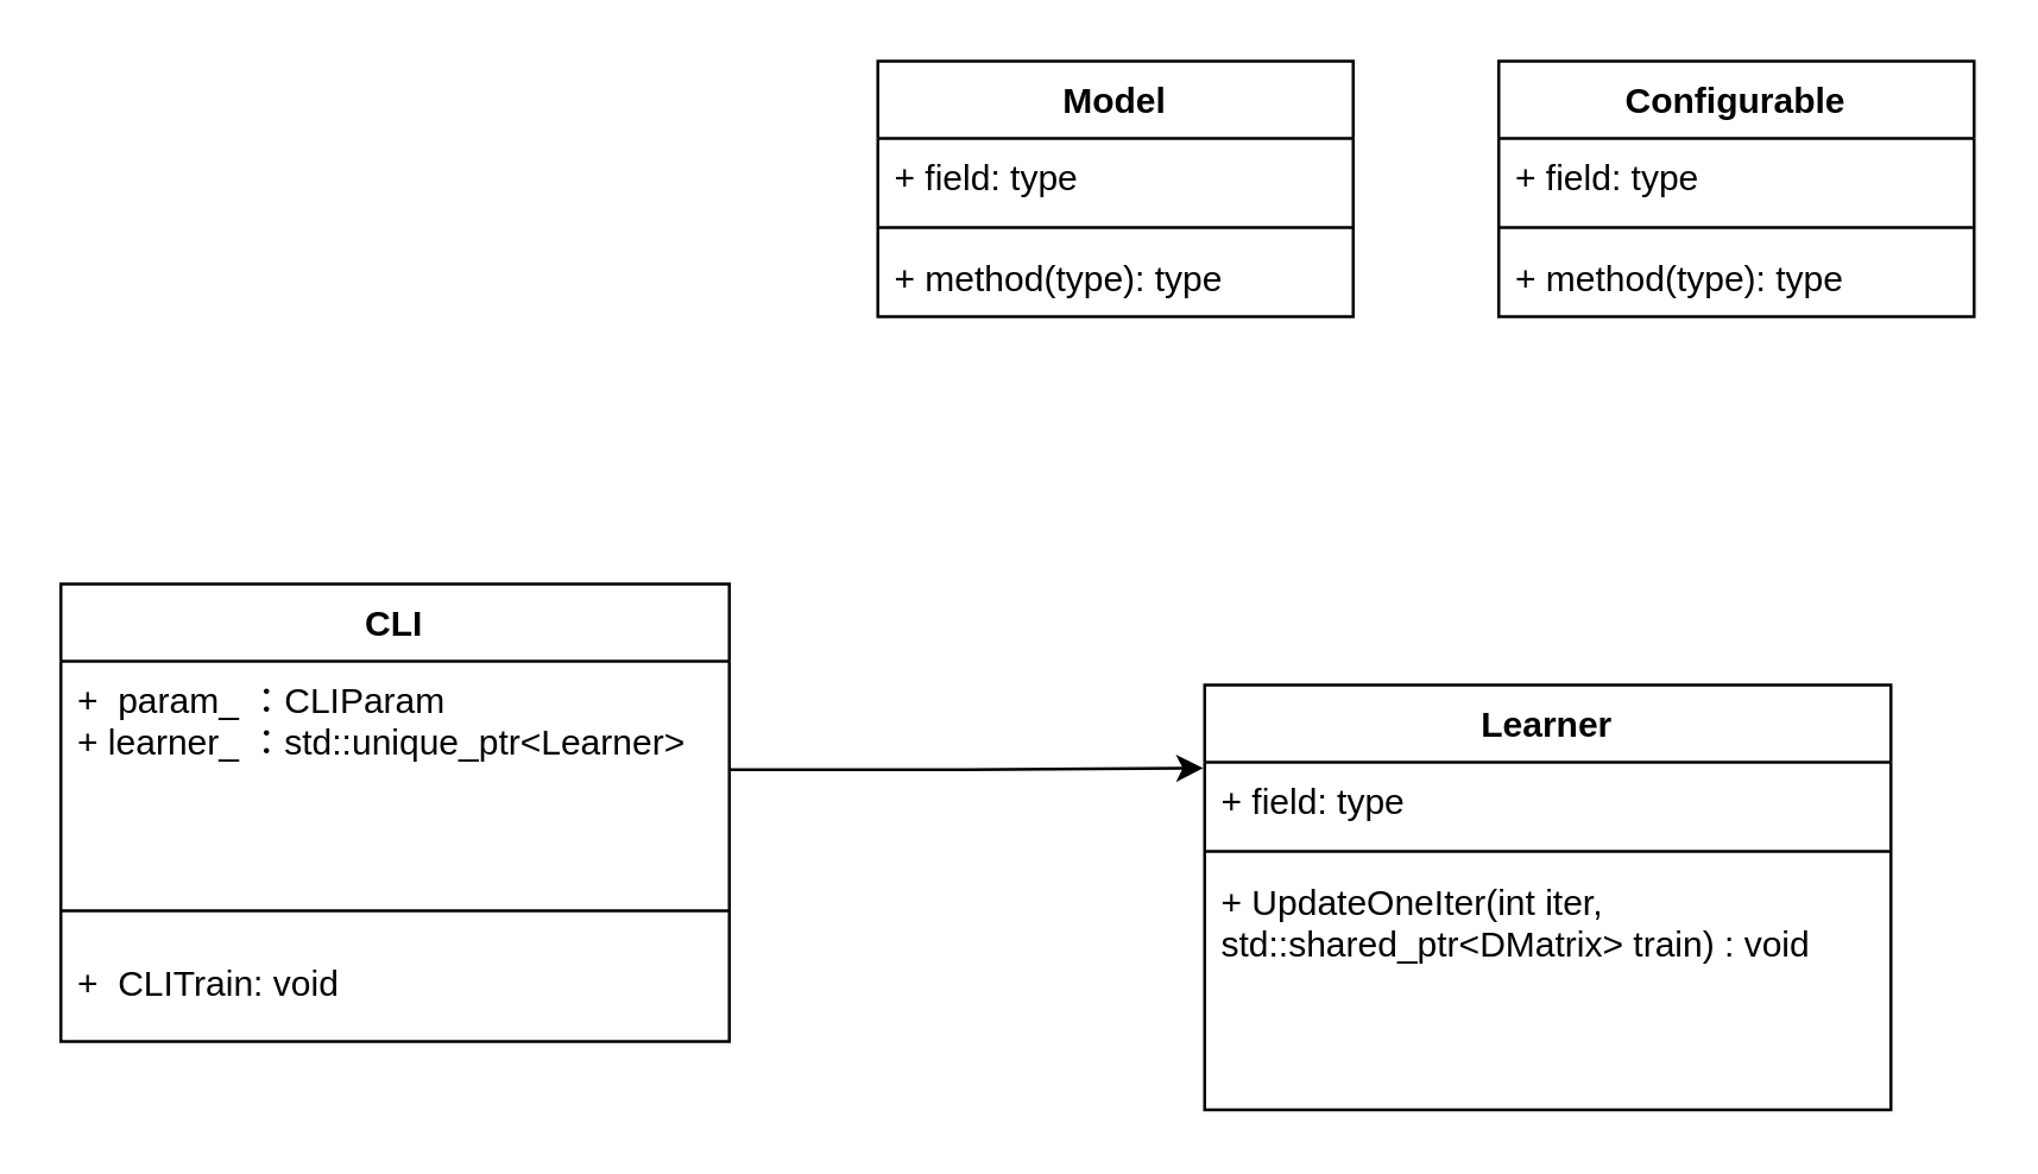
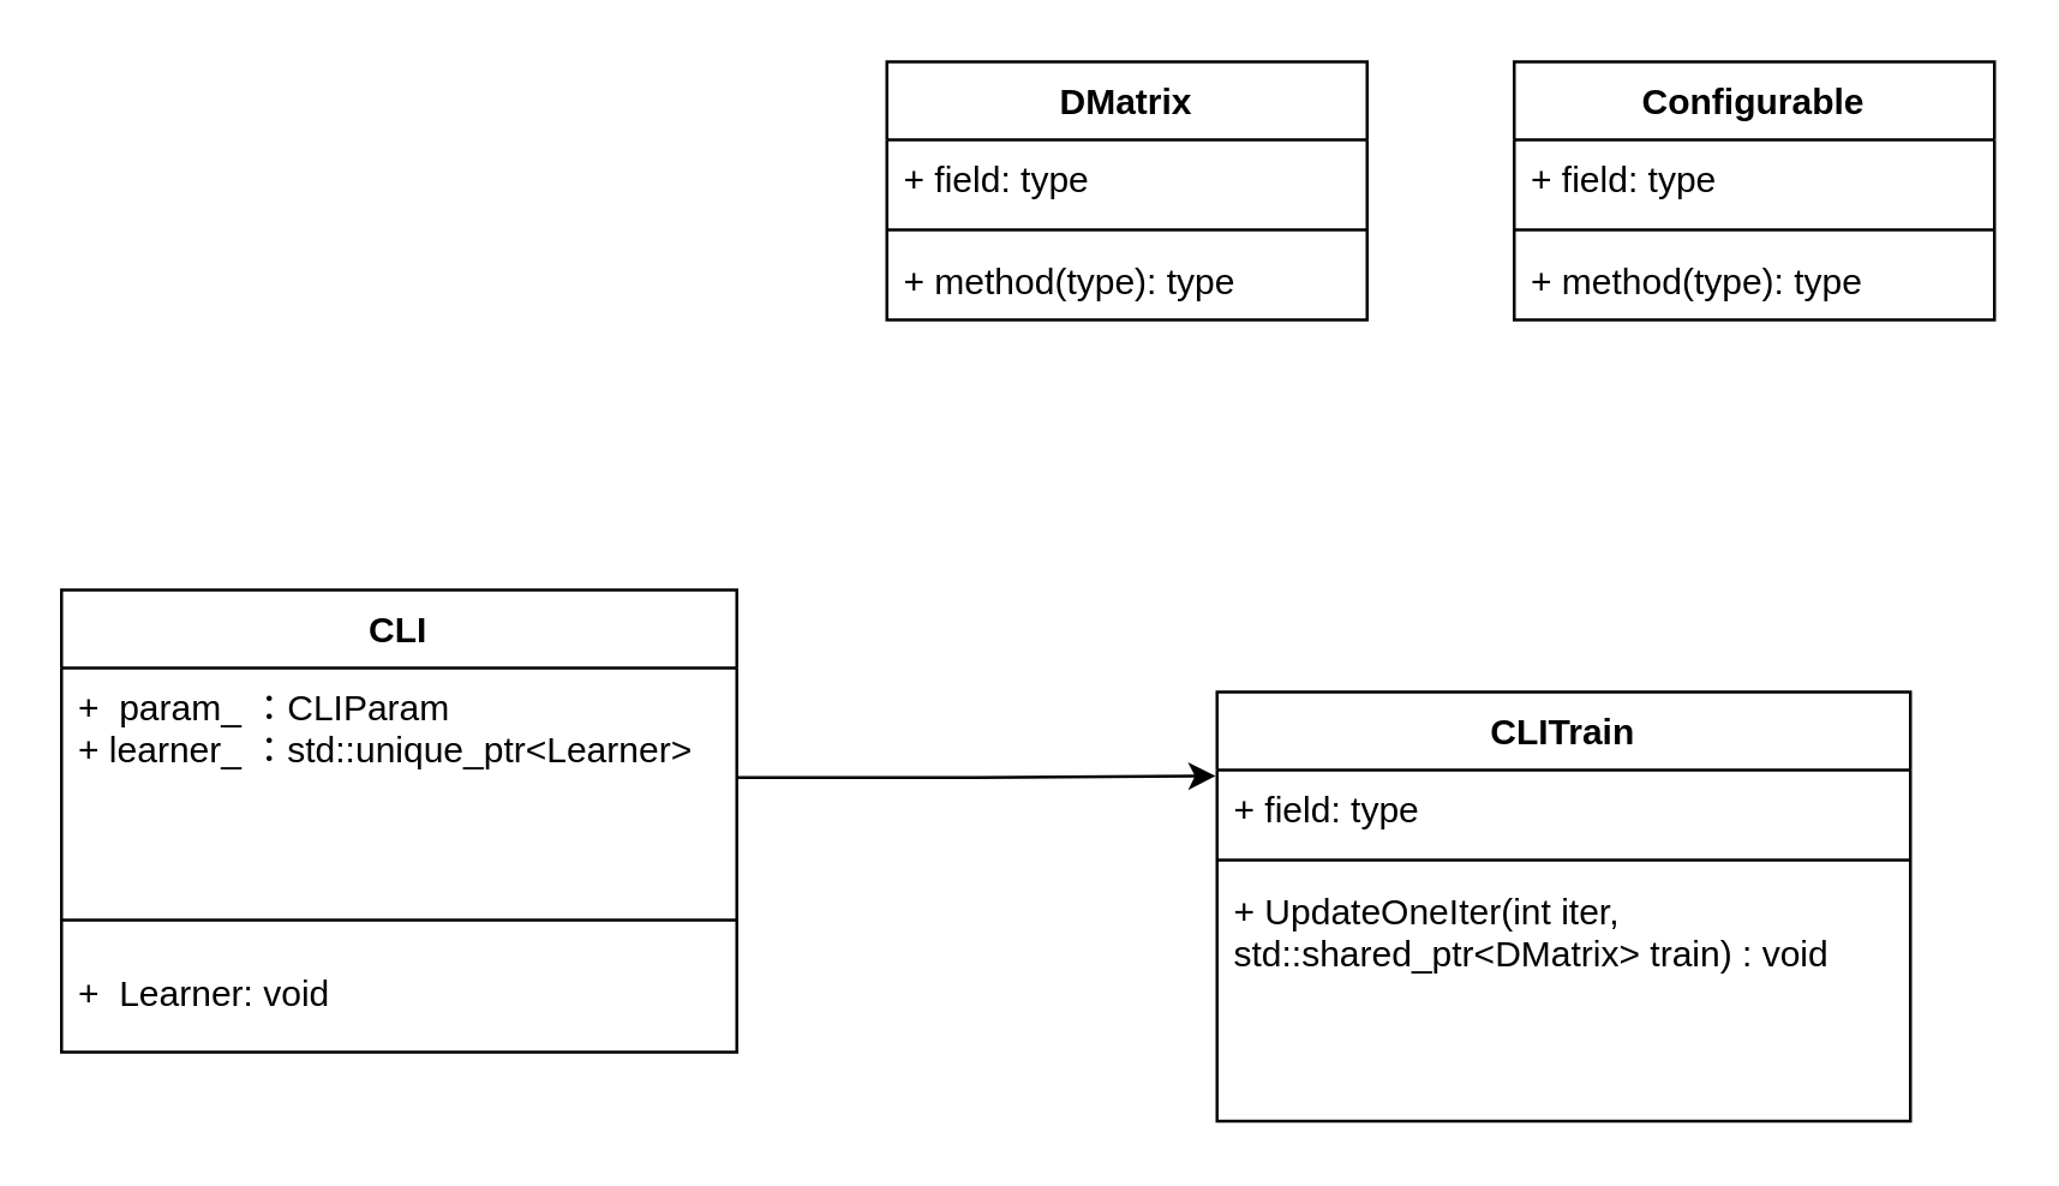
  <mxCell id="0" />
  <mxCell id="1" parent="0" />
  <mxCell id="2" value="CLI" style="swimlane;fontStyle=1;align=center;verticalAlign=top;childLayout=stackLayout;horizontal=1;startSize=26;horizontalStack=0;resizeParent=1;resizeParentMax=0;resizeLast=0;collapsible=1;marginBottom=0;" vertex="1" parent="1"><mxGeometry x="20" y="196" width="225" height="154" as="geometry" /></mxCell>
  <mxCell id="3" value="+  param_ ：CLIParam&#10;+ learner_ ：std::unique_ptr&lt;Learner&gt;&#10;&#10;" style="text;strokeColor=none;fillColor=none;align=left;verticalAlign=top;spacingLeft=4;spacingRight=4;overflow=hidden;rotatable=0;points=[[0,0.5],[1,0.5]];portConstraint=eastwest;" vertex="1" parent="2"><mxGeometry y="26" width="225" height="73" as="geometry" /></mxCell>
  <mxCell id="4" value="" style="line;strokeWidth=1;fillColor=none;align=left;verticalAlign=middle;spacingTop=-1;spacingLeft=3;spacingRight=3;rotatable=0;labelPosition=right;points=[];portConstraint=eastwest;" vertex="1" parent="2"><mxGeometry y="99" width="225" height="22" as="geometry" /></mxCell>
- <mxCell id="5" value="+  CLITrain: void" style="text;strokeColor=none;fillColor=none;align=left;verticalAlign=top;spacingLeft=4;spacingRight=4;overflow=hidden;rotatable=0;points=[[0,0.5],[1,0.5]];portConstraint=eastwest;" vertex="1" parent="2"><mxGeometry y="121" width="225" height="33" as="geometry" /></mxCell>
- <mxCell id="6" value="Learner" style="swimlane;fontStyle=1;align=center;verticalAlign=top;childLayout=stackLayout;horizontal=1;startSize=26;horizontalStack=0;resizeParent=1;resizeParentMax=0;resizeLast=0;collapsible=1;marginBottom=0;" vertex="1" parent="1"><mxGeometry x="405" y="230" width="231" height="143" as="geometry" /></mxCell>
+ <mxCell id="5" value="+  Learner: void" style="text;strokeColor=none;fillColor=none;align=left;verticalAlign=top;spacingLeft=4;spacingRight=4;overflow=hidden;rotatable=0;points=[[0,0.5],[1,0.5]];portConstraint=eastwest;" vertex="1" parent="2"><mxGeometry y="121" width="225" height="33" as="geometry" /></mxCell>
+ <mxCell id="6" value="CLITrain" style="swimlane;fontStyle=1;align=center;verticalAlign=top;childLayout=stackLayout;horizontal=1;startSize=26;horizontalStack=0;resizeParent=1;resizeParentMax=0;resizeLast=0;collapsible=1;marginBottom=0;" vertex="1" parent="1"><mxGeometry x="405" y="230" width="231" height="143" as="geometry" /></mxCell>
  <mxCell id="7" value="+ field: type" style="text;strokeColor=none;fillColor=none;align=left;verticalAlign=top;spacingLeft=4;spacingRight=4;overflow=hidden;rotatable=0;points=[[0,0.5],[1,0.5]];portConstraint=eastwest;" vertex="1" parent="6"><mxGeometry y="26" width="231" height="26" as="geometry" /></mxCell>
  <mxCell id="8" value="" style="line;strokeWidth=1;fillColor=none;align=left;verticalAlign=middle;spacingTop=-1;spacingLeft=3;spacingRight=3;rotatable=0;labelPosition=right;points=[];portConstraint=eastwest;" vertex="1" parent="6"><mxGeometry y="52" width="231" height="8" as="geometry" /></mxCell>
  <mxCell id="9" value="+ UpdateOneIter(int iter, &#10;std::shared_ptr&lt;DMatrix&gt; train) : void" style="text;strokeColor=none;fillColor=none;align=left;verticalAlign=top;spacingLeft=4;spacingRight=4;overflow=hidden;rotatable=0;points=[[0,0.5],[1,0.5]];portConstraint=eastwest;" vertex="1" parent="6"><mxGeometry y="60" width="231" height="83" as="geometry" /></mxCell>
  <mxCell id="10" style="edgeStyle=orthogonalEdgeStyle;rounded=0;orthogonalLoop=1;jettySize=auto;html=1;entryX=-0.002;entryY=0.076;entryDx=0;entryDy=0;entryPerimeter=0;" edge="1" parent="1" source="3" target="7"><mxGeometry relative="1" as="geometry" /></mxCell>
- <mxCell id="11" value="Model" style="swimlane;fontStyle=1;align=center;verticalAlign=top;childLayout=stackLayout;horizontal=1;startSize=26;horizontalStack=0;resizeParent=1;resizeParentMax=0;resizeLast=0;collapsible=1;marginBottom=0;" vertex="1" parent="1"><mxGeometry x="295" y="20" width="160" height="86" as="geometry" /></mxCell>
+ <mxCell id="11" value="DMatrix" style="swimlane;fontStyle=1;align=center;verticalAlign=top;childLayout=stackLayout;horizontal=1;startSize=26;horizontalStack=0;resizeParent=1;resizeParentMax=0;resizeLast=0;collapsible=1;marginBottom=0;" vertex="1" parent="1"><mxGeometry x="295" y="20" width="160" height="86" as="geometry" /></mxCell>
  <mxCell id="12" value="+ field: type" style="text;strokeColor=none;fillColor=none;align=left;verticalAlign=top;spacingLeft=4;spacingRight=4;overflow=hidden;rotatable=0;points=[[0,0.5],[1,0.5]];portConstraint=eastwest;" vertex="1" parent="11"><mxGeometry y="26" width="160" height="26" as="geometry" /></mxCell>
  <mxCell id="13" value="" style="line;strokeWidth=1;fillColor=none;align=left;verticalAlign=middle;spacingTop=-1;spacingLeft=3;spacingRight=3;rotatable=0;labelPosition=right;points=[];portConstraint=eastwest;" vertex="1" parent="11"><mxGeometry y="52" width="160" height="8" as="geometry" /></mxCell>
  <mxCell id="14" value="+ method(type): type" style="text;strokeColor=none;fillColor=none;align=left;verticalAlign=top;spacingLeft=4;spacingRight=4;overflow=hidden;rotatable=0;points=[[0,0.5],[1,0.5]];portConstraint=eastwest;" vertex="1" parent="11"><mxGeometry y="60" width="160" height="26" as="geometry" /></mxCell>
  <mxCell id="15" value="Configurable" style="swimlane;fontStyle=1;align=center;verticalAlign=top;childLayout=stackLayout;horizontal=1;startSize=26;horizontalStack=0;resizeParent=1;resizeParentMax=0;resizeLast=0;collapsible=1;marginBottom=0;" vertex="1" parent="1"><mxGeometry x="504" y="20" width="160" height="86" as="geometry" /></mxCell>
  <mxCell id="16" value="+ field: type" style="text;strokeColor=none;fillColor=none;align=left;verticalAlign=top;spacingLeft=4;spacingRight=4;overflow=hidden;rotatable=0;points=[[0,0.5],[1,0.5]];portConstraint=eastwest;" vertex="1" parent="15"><mxGeometry y="26" width="160" height="26" as="geometry" /></mxCell>
  <mxCell id="17" value="" style="line;strokeWidth=1;fillColor=none;align=left;verticalAlign=middle;spacingTop=-1;spacingLeft=3;spacingRight=3;rotatable=0;labelPosition=right;points=[];portConstraint=eastwest;" vertex="1" parent="15"><mxGeometry y="52" width="160" height="8" as="geometry" /></mxCell>
  <mxCell id="18" value="+ method(type): type" style="text;strokeColor=none;fillColor=none;align=left;verticalAlign=top;spacingLeft=4;spacingRight=4;overflow=hidden;rotatable=0;points=[[0,0.5],[1,0.5]];portConstraint=eastwest;" vertex="1" parent="15"><mxGeometry y="60" width="160" height="26" as="geometry" /></mxCell>
